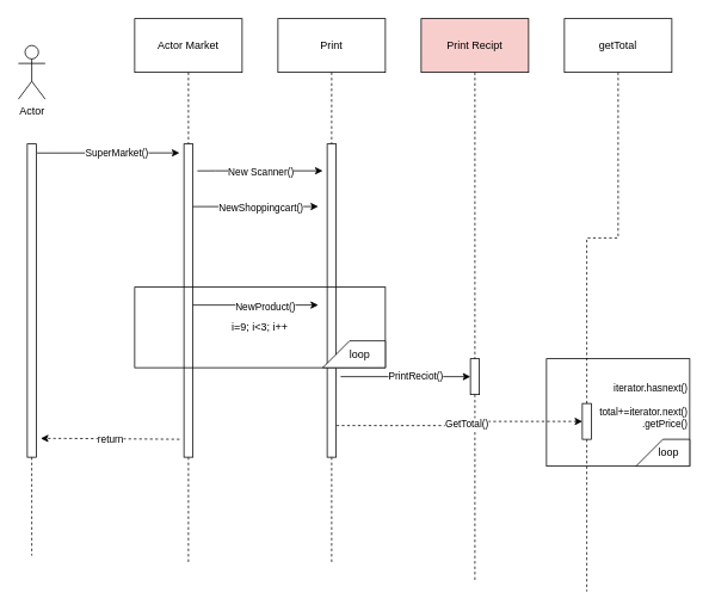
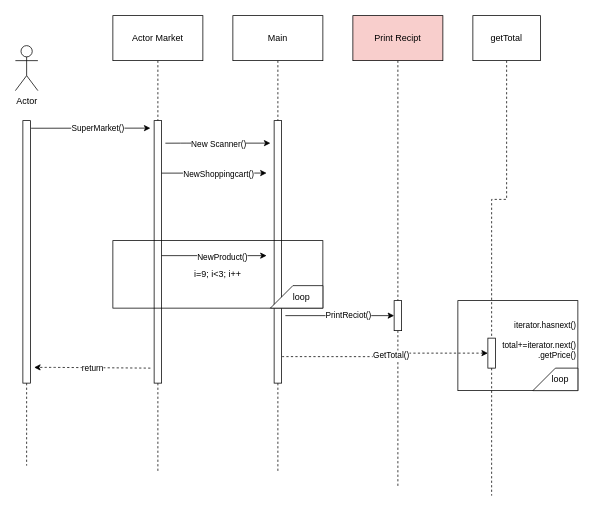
  <mxCell id="0" />
  <mxCell id="1" parent="0" />
  <mxCell id="2" value="&lt;div style=&quot;font-size: 11px&quot;&gt;&lt;font style=&quot;font-size: 11px&quot;&gt;iterator.hasnext()&lt;/font&gt;&lt;/div&gt;&lt;div style=&quot;font-size: 11px&quot;&gt;&lt;span&gt;&lt;font style=&quot;font-size: 11px&quot;&gt;&lt;br&gt;&lt;/font&gt;&lt;/span&gt;&lt;/div&gt;&lt;div style=&quot;font-size: 11px&quot;&gt;&lt;span&gt;&lt;font style=&quot;font-size: 11px&quot;&gt;total+=iterator.next()&lt;/font&gt;&lt;/span&gt;&lt;/div&gt;&lt;div style=&quot;font-size: 11px&quot;&gt;&lt;font style=&quot;font-size: 11px&quot;&gt;.getPrice()&lt;/font&gt;&lt;/div&gt;&lt;div&gt;&lt;span&gt;&lt;br&gt;&lt;/span&gt;&lt;/div&gt;" style="rounded=0;whiteSpace=wrap;html=1;fillColor=none;align=right;" vertex="1" parent="1"><mxGeometry x="610" y="400" width="160" height="120" as="geometry" /></mxCell>
- <mxCell id="3" value="Actor" style="shape=umlActor;verticalLabelPosition=bottom;verticalAlign=top;html=1;outlineConnect=0;" vertex="1" parent="1"><mxGeometry x="20" y="50" width="30" height="60" as="geometry" /></mxCell>
+ <mxCell id="3" value="Actor" style="shape=umlActor;verticalLabelPosition=bottom;verticalAlign=top;html=1;outlineConnect=0;" vertex="1" parent="1"><mxGeometry x="20" y="60" width="30" height="60" as="geometry" /></mxCell>
  <mxCell id="4" style="edgeStyle=orthogonalEdgeStyle;rounded=0;orthogonalLoop=1;jettySize=auto;html=1;entryX=0.5;entryY=0;entryDx=0;entryDy=0;endArrow=none;endFill=0;dashed=1;" edge="1" parent="1" source="5" target="15"><mxGeometry relative="1" as="geometry" /></mxCell>
  <mxCell id="5" value="Actor Market" style="rounded=0;whiteSpace=wrap;html=1;" vertex="1" parent="1"><mxGeometry x="150" y="20" width="120" height="60" as="geometry" /></mxCell>
  <mxCell id="6" style="edgeStyle=orthogonalEdgeStyle;rounded=0;orthogonalLoop=1;jettySize=auto;html=1;entryX=0.5;entryY=0;entryDx=0;entryDy=0;endArrow=none;endFill=0;dashed=1;" edge="1" parent="1" source="7" target="17"><mxGeometry relative="1" as="geometry" /></mxCell>
- <mxCell id="7" value="Print" style="rounded=0;whiteSpace=wrap;html=1;" vertex="1" parent="1"><mxGeometry x="310" y="20" width="120" height="60" as="geometry" /></mxCell>
+ <mxCell id="7" value="Main" style="rounded=0;whiteSpace=wrap;html=1;" vertex="1" parent="1"><mxGeometry x="310" y="20" width="120" height="60" as="geometry" /></mxCell>
  <mxCell id="8" style="edgeStyle=orthogonalEdgeStyle;rounded=0;orthogonalLoop=1;jettySize=auto;html=1;endArrow=none;endFill=0;dashed=1;" edge="1" parent="1" source="9"><mxGeometry relative="1" as="geometry"><mxPoint x="530" y="400" as="targetPoint" /></mxGeometry></mxCell>
  <mxCell id="9" value="Print Recipt" style="rounded=0;whiteSpace=wrap;html=1;fillColor=#f8cecc;" vertex="1" parent="1"><mxGeometry x="470" y="20" width="120" height="60" as="geometry" /></mxCell>
  <mxCell id="10" style="edgeStyle=orthogonalEdgeStyle;rounded=0;orthogonalLoop=1;jettySize=auto;html=1;dashed=1;endArrow=none;endFill=0;entryX=0.5;entryY=0;entryDx=0;entryDy=0;" edge="1" parent="1" source="11" target="37"><mxGeometry relative="1" as="geometry"><mxPoint x="690" y="450" as="targetPoint" /></mxGeometry></mxCell>
- <mxCell id="11" value="getTotal" style="rounded=0;whiteSpace=wrap;html=1;" vertex="1" parent="1"><mxGeometry x="630" y="20" width="120" height="60" as="geometry" /></mxCell>
+ <mxCell id="11" value="getTotal" style="rounded=0;whiteSpace=wrap;html=1;" vertex="1" parent="1"><mxGeometry x="630" y="20" width="90" height="60" as="geometry" /></mxCell>
  <mxCell id="12" style="edgeStyle=orthogonalEdgeStyle;rounded=0;orthogonalLoop=1;jettySize=auto;html=1;dashed=1;startArrow=none;startFill=0;endArrow=none;endFill=0;" edge="1" parent="1" source="13"><mxGeometry relative="1" as="geometry"><mxPoint x="35" y="620" as="targetPoint" /></mxGeometry></mxCell>
  <mxCell id="13" value="" style="rounded=0;whiteSpace=wrap;html=1;" vertex="1" parent="1"><mxGeometry x="30" y="160" width="10" height="350" as="geometry" /></mxCell>
  <mxCell id="14" style="edgeStyle=orthogonalEdgeStyle;rounded=0;orthogonalLoop=1;jettySize=auto;html=1;dashed=1;startArrow=none;startFill=0;endArrow=none;endFill=0;" edge="1" parent="1" source="15"><mxGeometry relative="1" as="geometry"><mxPoint x="210" y="630" as="targetPoint" /></mxGeometry></mxCell>
  <mxCell id="15" value="" style="rounded=0;whiteSpace=wrap;html=1;" vertex="1" parent="1"><mxGeometry x="205" y="160" width="10" height="350" as="geometry" /></mxCell>
  <mxCell id="16" style="edgeStyle=orthogonalEdgeStyle;rounded=0;orthogonalLoop=1;jettySize=auto;html=1;dashed=1;startArrow=none;startFill=0;endArrow=none;endFill=0;" edge="1" parent="1" source="17"><mxGeometry relative="1" as="geometry"><mxPoint x="370" y="630" as="targetPoint" /></mxGeometry></mxCell>
  <mxCell id="17" value="" style="rounded=0;whiteSpace=wrap;html=1;" vertex="1" parent="1"><mxGeometry x="365" y="160" width="10" height="350" as="geometry" /></mxCell>
  <mxCell id="18" value="" style="endArrow=classic;html=1;exitX=1.1;exitY=0.029;exitDx=0;exitDy=0;exitPerimeter=0;" edge="1" parent="1" source="13"><mxGeometry width="50" height="50" relative="1" as="geometry"><mxPoint x="60" y="220" as="sourcePoint" /><mxPoint x="200" y="170" as="targetPoint" /></mxGeometry></mxCell>
  <mxCell id="19" value="SuperMarket()" style="edgeLabel;html=1;align=center;verticalAlign=middle;resizable=0;points=[];" vertex="1" connectable="0" parent="18"><mxGeometry x="0.124" y="1" relative="1" as="geometry"><mxPoint as="offset" /></mxGeometry></mxCell>
  <mxCell id="20" value="" style="endArrow=classic;html=1;dashed=1;" edge="1" parent="1"><mxGeometry width="50" height="50" relative="1" as="geometry"><mxPoint x="200" y="490" as="sourcePoint" /><mxPoint x="45" y="489" as="targetPoint" /><Array as="points"><mxPoint x="70" y="489" /><mxPoint x="45" y="489" /></Array></mxGeometry></mxCell>
  <mxCell id="21" value="return" style="edgeLabel;html=1;align=center;verticalAlign=middle;resizable=0;points=[];" vertex="1" connectable="0" parent="20"><mxGeometry x="0.006" relative="1" as="geometry"><mxPoint as="offset" /></mxGeometry></mxCell>
  <mxCell id="22" value="" style="endArrow=classic;html=1;exitX=1.5;exitY=0.086;exitDx=0;exitDy=0;exitPerimeter=0;" edge="1" parent="1" source="15"><mxGeometry width="50" height="50" relative="1" as="geometry"><mxPoint x="250" y="230" as="sourcePoint" /><mxPoint x="360" y="190" as="targetPoint" /><Array as="points"><mxPoint x="250" y="190" /><mxPoint x="260" y="190" /></Array></mxGeometry></mxCell>
  <mxCell id="23" value="New Scanner()" style="edgeLabel;html=1;align=center;verticalAlign=middle;resizable=0;points=[];" vertex="1" connectable="0" parent="22"><mxGeometry x="0.6" y="-1" relative="1" as="geometry"><mxPoint x="-41.67" y="-1" as="offset" /></mxGeometry></mxCell>
  <mxCell id="24" value="" style="endArrow=classic;html=1;exitX=1.5;exitY=0.086;exitDx=0;exitDy=0;exitPerimeter=0;" edge="1" parent="1"><mxGeometry width="50" height="50" relative="1" as="geometry"><mxPoint x="215" y="230" as="sourcePoint" /><mxPoint x="355" y="229.9" as="targetPoint" /></mxGeometry></mxCell>
  <mxCell id="25" value="NewShoppingcart()" style="edgeLabel;html=1;align=center;verticalAlign=middle;resizable=0;points=[];" vertex="1" connectable="0" parent="24"><mxGeometry x="0.267" y="-1" relative="1" as="geometry"><mxPoint x="-13.33" as="offset" /></mxGeometry></mxCell>
  <mxCell id="26" value="i=9; i&amp;lt;3; i++" style="rounded=0;whiteSpace=wrap;html=1;fillColor=none;" vertex="1" parent="1"><mxGeometry x="150" y="320" width="280" height="90" as="geometry" /></mxCell>
  <mxCell id="27" value="&amp;nbsp; &amp;nbsp; loop" style="shape=card;whiteSpace=wrap;html=1;" vertex="1" parent="1"><mxGeometry x="360" y="380" width="70" height="30" as="geometry" /></mxCell>
  <mxCell id="28" value="" style="endArrow=classic;html=1;" edge="1" parent="1"><mxGeometry width="50" height="50" relative="1" as="geometry"><mxPoint x="215" y="340" as="sourcePoint" /><mxPoint x="355" y="340" as="targetPoint" /></mxGeometry></mxCell>
  <mxCell id="29" value="NewProduct()" style="edgeLabel;html=1;align=center;verticalAlign=middle;resizable=0;points=[];" vertex="1" connectable="0" parent="28"><mxGeometry x="0.148" y="-1" relative="1" as="geometry"><mxPoint as="offset" /></mxGeometry></mxCell>
  <mxCell id="30" style="edgeStyle=orthogonalEdgeStyle;rounded=0;orthogonalLoop=1;jettySize=auto;html=1;dashed=1;startArrow=none;startFill=0;endArrow=none;endFill=0;" edge="1" parent="1" source="31"><mxGeometry relative="1" as="geometry"><mxPoint x="530" y="650" as="targetPoint" /></mxGeometry></mxCell>
  <mxCell id="31" value="" style="rounded=0;whiteSpace=wrap;html=1;" vertex="1" parent="1"><mxGeometry x="525" y="400" width="10" height="40" as="geometry" /></mxCell>
  <mxCell id="32" value="" style="endArrow=classic;html=1;entryX=0;entryY=0.5;entryDx=0;entryDy=0;" edge="1" parent="1" target="31"><mxGeometry width="50" height="50" relative="1" as="geometry"><mxPoint x="380" y="420" as="sourcePoint" /><mxPoint x="470" y="420" as="targetPoint" /></mxGeometry></mxCell>
  <mxCell id="33" value="PrintReciot()" style="edgeLabel;html=1;align=center;verticalAlign=middle;resizable=0;points=[];" vertex="1" connectable="0" parent="32"><mxGeometry x="0.14" y="1" relative="1" as="geometry"><mxPoint as="offset" /></mxGeometry></mxCell>
  <mxCell id="34" style="edgeStyle=orthogonalEdgeStyle;rounded=0;orthogonalLoop=1;jettySize=auto;html=1;entryX=1.072;entryY=0.899;entryDx=0;entryDy=0;entryPerimeter=0;dashed=1;endArrow=none;endFill=0;startArrow=classic;startFill=1;" edge="1" parent="1" source="37" target="17"><mxGeometry relative="1" as="geometry" /></mxCell>
  <mxCell id="35" value="GetTotal()" style="edgeLabel;html=1;align=center;verticalAlign=middle;resizable=0;points=[];" vertex="1" connectable="0" parent="34"><mxGeometry x="-0.067" y="2" relative="1" as="geometry"><mxPoint as="offset" /></mxGeometry></mxCell>
  <mxCell id="36" style="edgeStyle=orthogonalEdgeStyle;rounded=0;orthogonalLoop=1;jettySize=auto;html=1;dashed=1;startArrow=none;startFill=0;endArrow=none;endFill=0;" edge="1" parent="1" source="37"><mxGeometry relative="1" as="geometry"><mxPoint x="655" y="660" as="targetPoint" /></mxGeometry></mxCell>
  <mxCell id="37" value="" style="rounded=0;whiteSpace=wrap;html=1;" vertex="1" parent="1"><mxGeometry x="650" y="450" width="10" height="40" as="geometry" /></mxCell>
  <mxCell id="38" value="&amp;nbsp; &amp;nbsp; loop" style="shape=card;whiteSpace=wrap;html=1;" vertex="1" parent="1"><mxGeometry x="710" y="490" width="60" height="30" as="geometry" /></mxCell>
